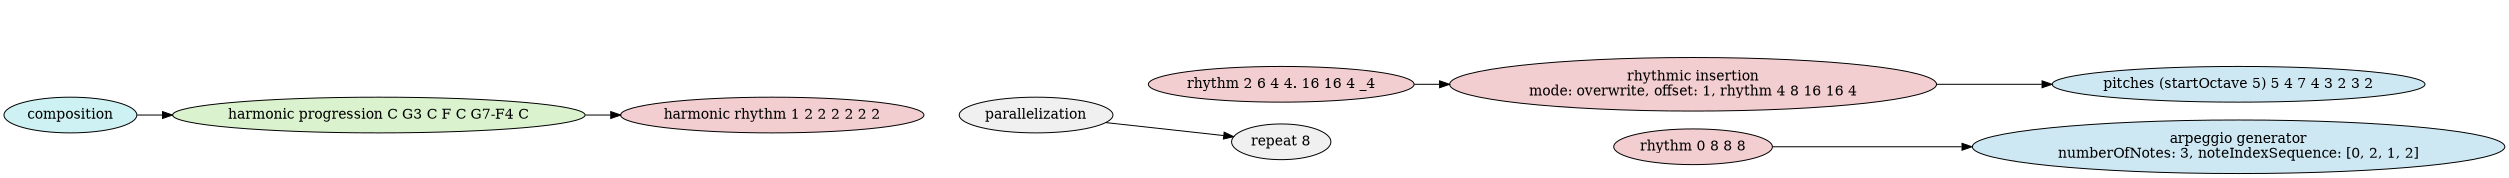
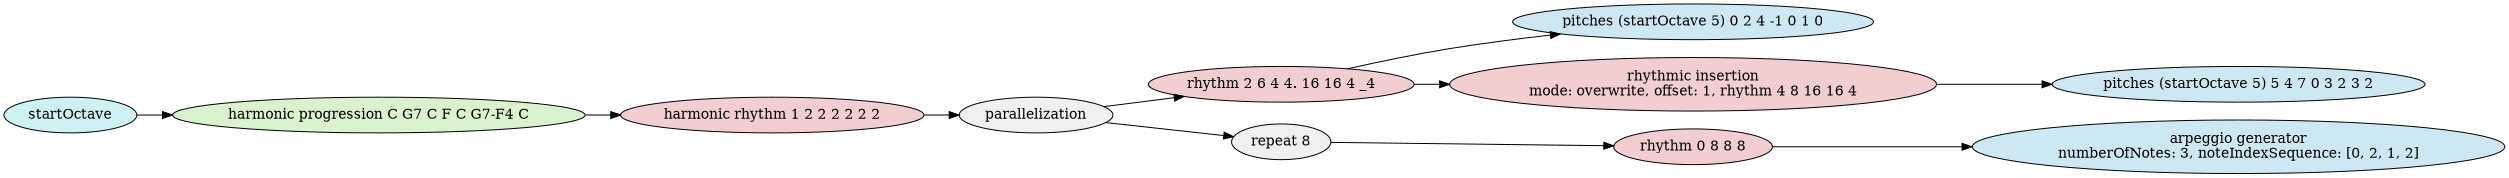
  digraph {
    ordering=out
    rankdir=LR
    node [fillcolor="#f3ced0" style=filled]
-   n1 [fillcolor="#cef2f3" label=composition]
-   n2 [fillcolor="#daf3ce" label="harmonic progression C G3 C F C G7-F4 C"]
+   n1 [fillcolor="#cef2f3" label=startOctave]
+   n2 [fillcolor="#daf3ce" label="harmonic progression C G7 C F C G7-F4 C"]
    n3 [label="harmonic rhythm 1 2 2 2 2 2 2"]
    n4 [fillcolor="#f0f0f0" label=parallelization]
    n5 [label="rhythm 2 6 4 4. 16 16 4 _4"]
    n6 [fillcolor="#f0f0f0" label="repeat 8"]
+   n7 [fillcolor="#cee8f3" label="pitches (startOctave 5) 0 2 4 -1 0 1 0"]
    n8 [label="rhythmic insertion\nmode: overwrite, offset: 1, rhythm 4 8 16 16 4"]
    n9 [label="rhythm 0 8 8 8"]
-   n10 [fillcolor="#cee8f3" label="pitches (startOctave 5) 5 4 7 4 3 2 3 2"]
+   n10 [fillcolor="#cee8f3" label="pitches (startOctave 5) 5 4 7 0 3 2 3 2"]
    n11 [fillcolor="#cee8f3" label="arpeggio generator\nnumberOfNotes: 3, noteIndexSequence: [0, 2, 1, 2]"]
    n1 -> n2
    n2 -> n3
+   n3 -> n4
+   n4 -> n5
    n4 -> n6
+   n5 -> n7
    n5 -> n8
+   n6 -> n9
    n8 -> n10
    n9 -> n11
  }
